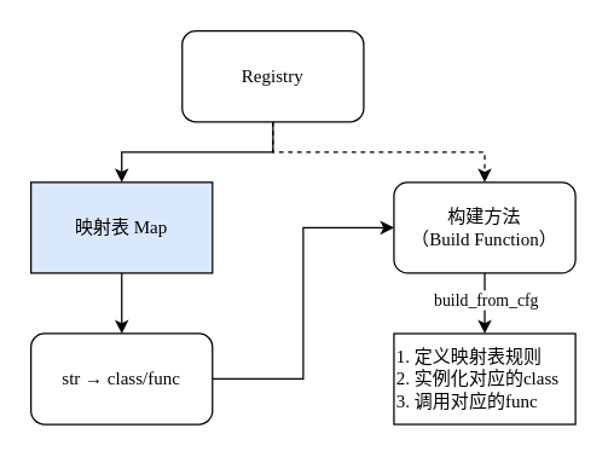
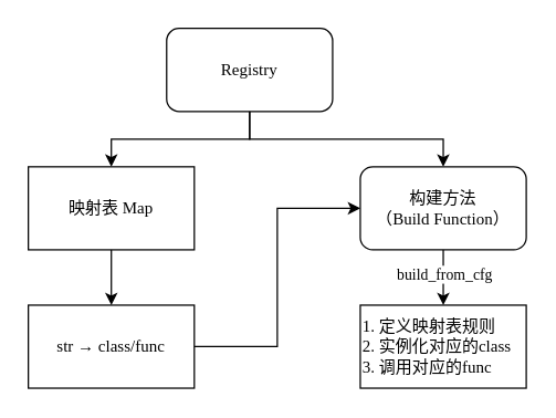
  <mxCell id="0" />
  <mxCell id="1" parent="0" />
  <mxCell id="2" style="edgeStyle=orthogonalEdgeStyle;rounded=0;orthogonalLoop=1;jettySize=auto;html=1;entryX=0.5;entryY=0;entryDx=0;entryDy=0;fontFamily=Times New Roman;" edge="1" parent="1" source="4" target="6"><mxGeometry relative="1" as="geometry" /></mxCell>
- <mxCell id="3" style="edgeStyle=orthogonalEdgeStyle;rounded=0;orthogonalLoop=1;jettySize=auto;html=1;exitX=0.5;exitY=1;exitDx=0;exitDy=0;entryX=0.5;entryY=0;entryDx=0;entryDy=0;fontFamily=Times New Roman;dashed=1;" edge="1" parent="1" source="4" target="9"><mxGeometry relative="1" as="geometry" /></mxCell>
+ <mxCell id="3" style="edgeStyle=orthogonalEdgeStyle;rounded=0;orthogonalLoop=1;jettySize=auto;html=1;exitX=0.5;exitY=1;exitDx=0;exitDy=0;entryX=0.5;entryY=0;entryDx=0;entryDy=0;fontFamily=Times New Roman;" edge="1" parent="1" source="4" target="9"><mxGeometry relative="1" as="geometry" /></mxCell>
  <mxCell id="4" value="Registry" style="rounded=1;whiteSpace=wrap;html=1;fontFamily=Times New Roman;" vertex="1" parent="1"><mxGeometry x="120" y="20" width="120" height="60" as="geometry" /></mxCell>
  <mxCell id="5" style="edgeStyle=orthogonalEdgeStyle;rounded=0;orthogonalLoop=1;jettySize=auto;html=1;exitX=0.5;exitY=1;exitDx=0;exitDy=0;entryX=0.5;entryY=0;entryDx=0;entryDy=0;" edge="1" parent="1" source="6" target="11"><mxGeometry relative="1" as="geometry" /></mxCell>
- <mxCell id="6" value="映射表 Map" style="rounded=0;whiteSpace=wrap;html=1;fontFamily=Times New Roman;fillColor=#dae8fc;" vertex="1" parent="1"><mxGeometry x="20" y="120" width="120" height="60" as="geometry" /></mxCell>
+ <mxCell id="6" value="映射表 Map" style="rounded=0;whiteSpace=wrap;html=1;fontFamily=Times New Roman;" vertex="1" parent="1"><mxGeometry x="20" y="120" width="120" height="60" as="geometry" /></mxCell>
  <mxCell id="7" style="edgeStyle=orthogonalEdgeStyle;rounded=0;orthogonalLoop=1;jettySize=auto;html=1;exitX=0.5;exitY=1;exitDx=0;exitDy=0;entryX=0.5;entryY=0;entryDx=0;entryDy=0;" edge="1" parent="1" source="9" target="12"><mxGeometry relative="1" as="geometry" /></mxCell>
  <mxCell id="8" value="&lt;font face=&quot;Times New Roman&quot;&gt;build_from_cfg&lt;/font&gt;" style="edgeLabel;html=1;align=center;verticalAlign=middle;resizable=0;points=[];" vertex="1" connectable="0" parent="7"><mxGeometry x="-0.169" relative="1" as="geometry"><mxPoint as="offset" /></mxGeometry></mxCell>
  <mxCell id="9" value="构建方法&lt;br&gt;（Build Function）" style="whiteSpace=wrap;html=1;fontFamily=Times New Roman;rounded=1;" vertex="1" parent="1"><mxGeometry x="260" y="120" width="120" height="60" as="geometry" /></mxCell>
  <mxCell id="10" style="edgeStyle=orthogonalEdgeStyle;rounded=0;orthogonalLoop=1;jettySize=auto;html=1;exitX=1;exitY=0.5;exitDx=0;exitDy=0;entryX=0;entryY=0.5;entryDx=0;entryDy=0;" edge="1" parent="1" source="11" target="9"><mxGeometry relative="1" as="geometry" /></mxCell>
- <mxCell id="11" value="str → class/func" style="whiteSpace=wrap;html=1;fontFamily=Times New Roman;rounded=1;" vertex="1" parent="1"><mxGeometry x="20" y="220" width="120" height="60" as="geometry" /></mxCell>
+ <mxCell id="11" value="str → class/func" style="rounded=0;whiteSpace=wrap;html=1;fontFamily=Times New Roman;" vertex="1" parent="1"><mxGeometry x="20" y="220" width="120" height="60" as="geometry" /></mxCell>
  <mxCell id="12" value="1. 定义映射表规则&lt;br&gt;2. 实例化对应的class&lt;br&gt;3. 调用对应的func" style="rounded=0;whiteSpace=wrap;html=1;fontFamily=Times New Roman;align=left;" vertex="1" parent="1"><mxGeometry x="260" y="220" width="120" height="60" as="geometry" /></mxCell>
